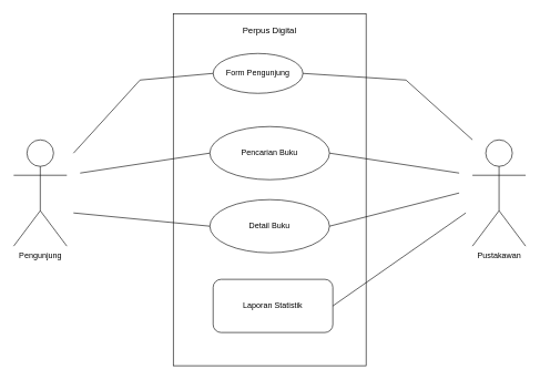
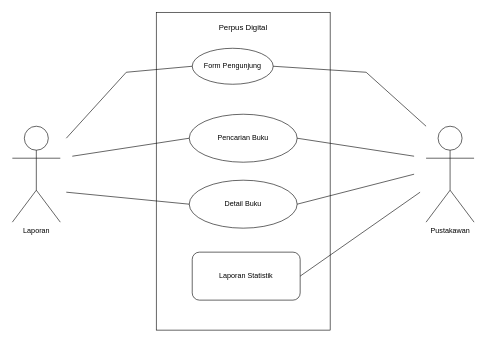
  <mxCell id="0" />
  <mxCell id="1" parent="0" />
- <mxCell id="2" value="Pengunjung" style="shape=umlActor;verticalLabelPosition=bottom;verticalAlign=top;html=1;outlineConnect=0;" vertex="1" parent="1"><mxGeometry x="20" y="210" width="80" height="160" as="geometry" /></mxCell>
+ <mxCell id="2" value="Laporan" style="shape=umlActor;verticalLabelPosition=bottom;verticalAlign=top;html=1;outlineConnect=0;" vertex="1" parent="1"><mxGeometry x="20" y="210" width="80" height="160" as="geometry" /></mxCell>
  <mxCell id="3" value="Pustakawan" style="shape=umlActor;verticalLabelPosition=bottom;verticalAlign=top;html=1;outlineConnect=0;" vertex="1" parent="1"><mxGeometry x="710" y="210" width="80" height="160" as="geometry" /></mxCell>
  <mxCell id="4" value="" style="rounded=0;whiteSpace=wrap;html=1;" vertex="1" parent="1"><mxGeometry x="260" y="20" width="290" height="530" as="geometry" /></mxCell>
  <mxCell id="5" value="Perpus Digital" style="text;html=1;strokeColor=none;fillColor=none;align=center;verticalAlign=middle;whiteSpace=wrap;rounded=0;strokeWidth=1;fontSize=13;" vertex="1" parent="1"><mxGeometry x="340" y="30" width="130" height="30" as="geometry" /></mxCell>
  <mxCell id="6" value="Form Pengunjung" style="ellipse;whiteSpace=wrap;html=1;" vertex="1" parent="1"><mxGeometry x="320" y="80" width="135" height="60" as="geometry" /></mxCell>
  <mxCell id="7" value="Pencarian Buku" style="ellipse;whiteSpace=wrap;html=1;" vertex="1" parent="1"><mxGeometry x="315" y="190" width="180" height="80" as="geometry" /></mxCell>
  <mxCell id="8" value="Detail Buku" style="ellipse;whiteSpace=wrap;html=1;" vertex="1" parent="1"><mxGeometry x="315" y="300" width="180" height="80" as="geometry" /></mxCell>
  <mxCell id="9" value="Laporan Statistik" style="whiteSpace=wrap;html=1;rounded=1;" vertex="1" parent="1"><mxGeometry x="320" y="420" width="180" height="80" as="geometry" /></mxCell>
  <mxCell id="10" value="" style="endArrow=none;html=1;rounded=0;exitX=1;exitY=0.5;exitDx=0;exitDy=0;" edge="1" parent="1" source="6"><mxGeometry width="50" height="50" relative="1" as="geometry"><mxPoint x="380" y="370" as="sourcePoint" /><mxPoint x="710" y="210" as="targetPoint" /><Array as="points"><mxPoint x="610" y="120" /></Array></mxGeometry></mxCell>
  <mxCell id="11" value="" style="endArrow=none;html=1;rounded=0;exitX=0;exitY=0.5;exitDx=0;exitDy=0;" edge="1" parent="1" source="6"><mxGeometry width="50" height="50" relative="1" as="geometry"><mxPoint x="380" y="370" as="sourcePoint" /><mxPoint x="110" y="230" as="targetPoint" /><Array as="points"><mxPoint x="210" y="120" /></Array></mxGeometry></mxCell>
  <mxCell id="12" value="" style="endArrow=none;html=1;rounded=0;exitX=0;exitY=0.5;exitDx=0;exitDy=0;" edge="1" parent="1" source="7"><mxGeometry width="50" height="50" relative="1" as="geometry"><mxPoint x="380" y="370" as="sourcePoint" /><mxPoint x="120" y="260" as="targetPoint" /></mxGeometry></mxCell>
  <mxCell id="13" value="" style="endArrow=none;html=1;rounded=0;exitX=1;exitY=0.5;exitDx=0;exitDy=0;" edge="1" parent="1" source="7"><mxGeometry width="50" height="50" relative="1" as="geometry"><mxPoint x="380" y="370" as="sourcePoint" /><mxPoint x="690" y="260" as="targetPoint" /></mxGeometry></mxCell>
  <mxCell id="14" value="" style="endArrow=none;html=1;rounded=0;exitX=0;exitY=0.5;exitDx=0;exitDy=0;" edge="1" parent="1" source="8"><mxGeometry width="50" height="50" relative="1" as="geometry"><mxPoint x="380" y="370" as="sourcePoint" /><mxPoint x="110" y="320" as="targetPoint" /></mxGeometry></mxCell>
  <mxCell id="15" value="" style="endArrow=none;html=1;rounded=0;exitX=1;exitY=0.5;exitDx=0;exitDy=0;" edge="1" parent="1" source="8"><mxGeometry width="50" height="50" relative="1" as="geometry"><mxPoint x="380" y="370" as="sourcePoint" /><mxPoint x="690" y="290" as="targetPoint" /></mxGeometry></mxCell>
  <mxCell id="16" value="" style="endArrow=none;html=1;rounded=0;exitX=1;exitY=0.5;exitDx=0;exitDy=0;" edge="1" parent="1" source="9"><mxGeometry width="50" height="50" relative="1" as="geometry"><mxPoint x="380" y="370" as="sourcePoint" /><mxPoint x="700" y="320" as="targetPoint" /></mxGeometry></mxCell>
